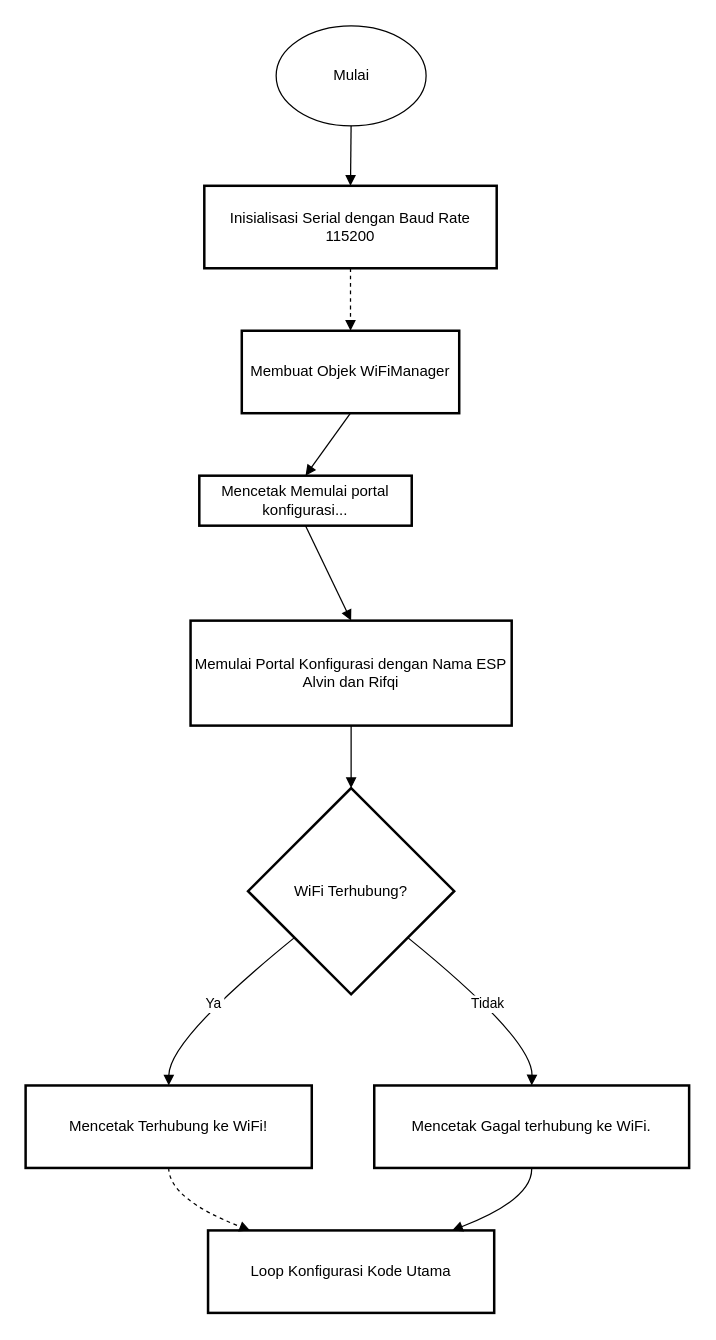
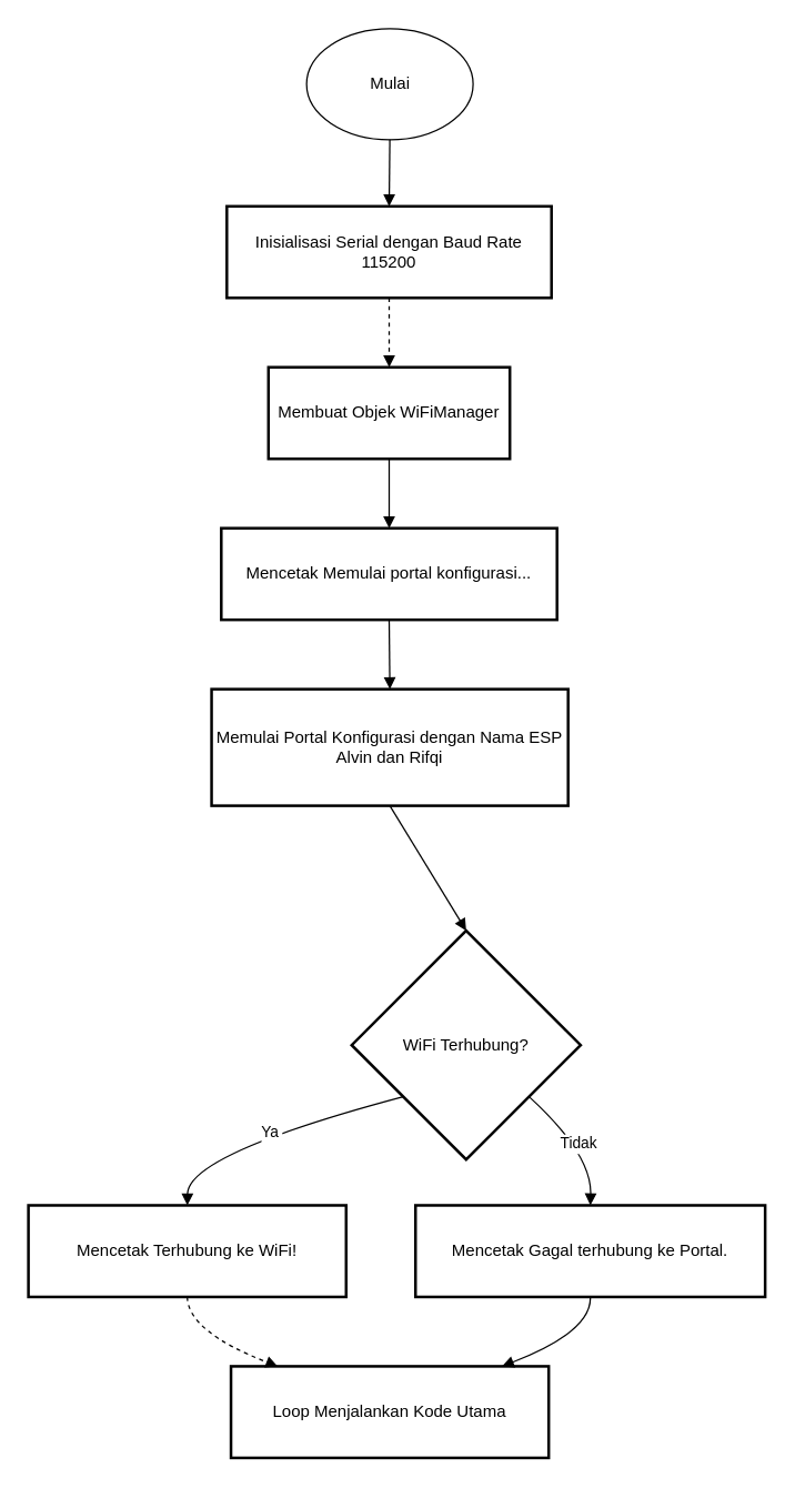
  <mxCell id="0" />
  <mxCell id="1" parent="0" />
  <mxCell id="2" value="Inisialisasi Serial dengan Baud Rate 115200" style="whiteSpace=wrap;strokeWidth=2;" vertex="1" parent="1"><mxGeometry x="163" y="148" width="234" height="66" as="geometry" /></mxCell>
  <mxCell id="3" value="Membuat Objek WiFiManager" style="whiteSpace=wrap;strokeWidth=2;" vertex="1" parent="1"><mxGeometry x="193" y="264" width="174" height="66" as="geometry" /></mxCell>
- <mxCell id="4" value="Mencetak Memulai portal konfigurasi..." style="whiteSpace=wrap;strokeWidth=2;" vertex="1" parent="1"><mxGeometry x="159" y="380" width="170" height="40" as="geometry" /></mxCell>
+ <mxCell id="4" value="Mencetak Memulai portal konfigurasi..." style="whiteSpace=wrap;strokeWidth=2;" vertex="1" parent="1"><mxGeometry x="159" y="380" width="242" height="66" as="geometry" /></mxCell>
  <mxCell id="5" value="Memulai Portal Konfigurasi dengan Nama ESP Alvin dan Rifqi" style="whiteSpace=wrap;strokeWidth=2;" vertex="1" parent="1"><mxGeometry x="152" y="496" width="257" height="84" as="geometry" /></mxCell>
- <mxCell id="6" value="WiFi Terhubung?" style="rhombus;strokeWidth=2;whiteSpace=wrap;" vertex="1" parent="1"><mxGeometry x="198" y="630" width="165" height="165" as="geometry" /></mxCell>
+ <mxCell id="6" value="WiFi Terhubung?" style="rhombus;strokeWidth=2;whiteSpace=wrap;" vertex="1" parent="1"><mxGeometry x="253" y="670" width="165" height="165" as="geometry" /></mxCell>
  <mxCell id="7" value="Mencetak Terhubung ke WiFi!" style="whiteSpace=wrap;strokeWidth=2;" vertex="1" parent="1"><mxGeometry x="20" y="868" width="229" height="66" as="geometry" /></mxCell>
- <mxCell id="8" value="Mencetak Gagal terhubung ke WiFi." style="whiteSpace=wrap;strokeWidth=2;" vertex="1" parent="1"><mxGeometry x="299" y="868" width="252" height="66" as="geometry" /></mxCell>
- <mxCell id="9" value="Loop Konfigurasi Kode Utama" style="whiteSpace=wrap;strokeWidth=2;" vertex="1" parent="1"><mxGeometry x="166" y="984" width="229" height="66" as="geometry" /></mxCell>
+ <mxCell id="8" value="Mencetak Gagal terhubung ke Portal." style="whiteSpace=wrap;strokeWidth=2;" vertex="1" parent="1"><mxGeometry x="299" y="868" width="252" height="66" as="geometry" /></mxCell>
+ <mxCell id="9" value="Loop Menjalankan Kode Utama" style="whiteSpace=wrap;strokeWidth=2;" vertex="1" parent="1"><mxGeometry x="166" y="984" width="229" height="66" as="geometry" /></mxCell>
  <mxCell id="10" value="" style="curved=1;startArrow=none;endArrow=block;exitX=0.5;exitY=1.01;entryX=0.5;entryY=0.01;rounded=0;" edge="1" parent="1" target="2"><mxGeometry relative="1" as="geometry"><Array as="points" /><mxPoint x="280.5" y="98" as="sourcePoint" /></mxGeometry></mxCell>
  <mxCell id="11" value="" style="curved=1;startArrow=none;endArrow=block;exitX=0.5;exitY=1.01;entryX=0.5;entryY=0.01;rounded=0;dashed=1;" edge="1" parent="1" source="2" target="3"><mxGeometry relative="1" as="geometry"><Array as="points" /></mxGeometry></mxCell>
  <mxCell id="12" value="" style="curved=1;startArrow=none;endArrow=block;exitX=0.5;exitY=1.01;entryX=0.5;entryY=0.01;rounded=0;" edge="1" parent="1" source="3" target="4"><mxGeometry relative="1" as="geometry"><Array as="points" /></mxGeometry></mxCell>
  <mxCell id="13" value="" style="curved=1;startArrow=none;endArrow=block;exitX=0.5;exitY=1.01;entryX=0.5;entryY=0;rounded=0;" edge="1" parent="1" source="4" target="5"><mxGeometry relative="1" as="geometry"><Array as="points" /></mxGeometry></mxCell>
  <mxCell id="14" value="" style="curved=1;startArrow=none;endArrow=block;exitX=0.5;exitY=1;entryX=0.5;entryY=0;rounded=0;" edge="1" parent="1" source="5" target="6"><mxGeometry relative="1" as="geometry"><Array as="points" /></mxGeometry></mxCell>
  <mxCell id="15" value="Ya" style="curved=1;startArrow=none;endArrow=block;exitX=0;exitY=0.91;entryX=0.5;entryY=-0.01;rounded=0;" edge="1" parent="1" source="6" target="7"><mxGeometry relative="1" as="geometry"><Array as="points"><mxPoint x="135" y="831" /></Array></mxGeometry></mxCell>
  <mxCell id="16" value="Tidak" style="curved=1;startArrow=none;endArrow=block;exitX=1;exitY=0.91;entryX=0.5;entryY=-0.01;rounded=0;" edge="1" parent="1" source="6" target="8"><mxGeometry relative="1" as="geometry"><Array as="points"><mxPoint x="426" y="831" /></Array></mxGeometry></mxCell>
  <mxCell id="17" value="" style="curved=1;startArrow=none;endArrow=block;exitX=0.5;exitY=0.99;entryX=0.14;entryY=-0.01;rounded=0;dashed=1;" edge="1" parent="1" source="7" target="9"><mxGeometry relative="1" as="geometry"><Array as="points"><mxPoint x="135" y="959" /></Array></mxGeometry></mxCell>
  <mxCell id="18" value="" style="curved=1;startArrow=none;endArrow=block;exitX=0.5;exitY=0.99;entryX=0.86;entryY=-0.01;rounded=0;" edge="1" parent="1" source="8" target="9"><mxGeometry relative="1" as="geometry"><Array as="points"><mxPoint x="426" y="959" /></Array></mxGeometry></mxCell>
  <mxCell id="19" value="Mulai" style="ellipse;whiteSpace=wrap;html=1;" vertex="1" parent="1"><mxGeometry x="220.5" y="20" width="120" height="80" as="geometry" /></mxCell>
